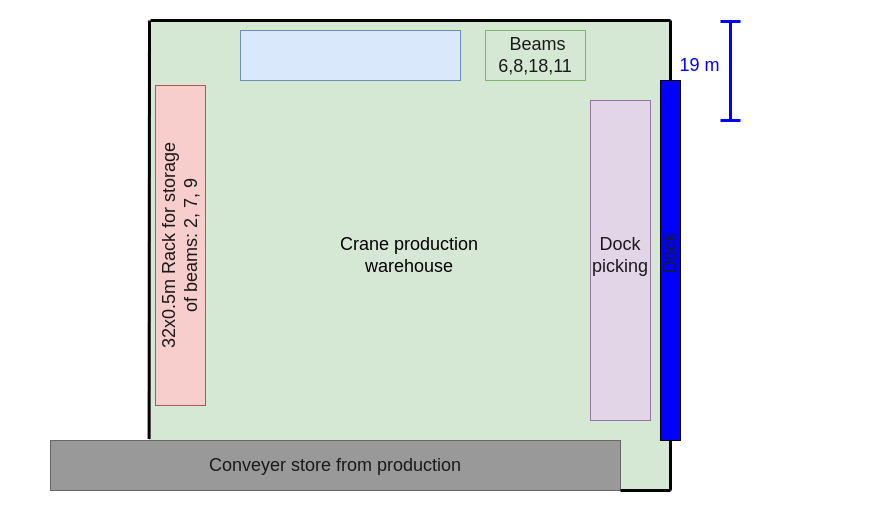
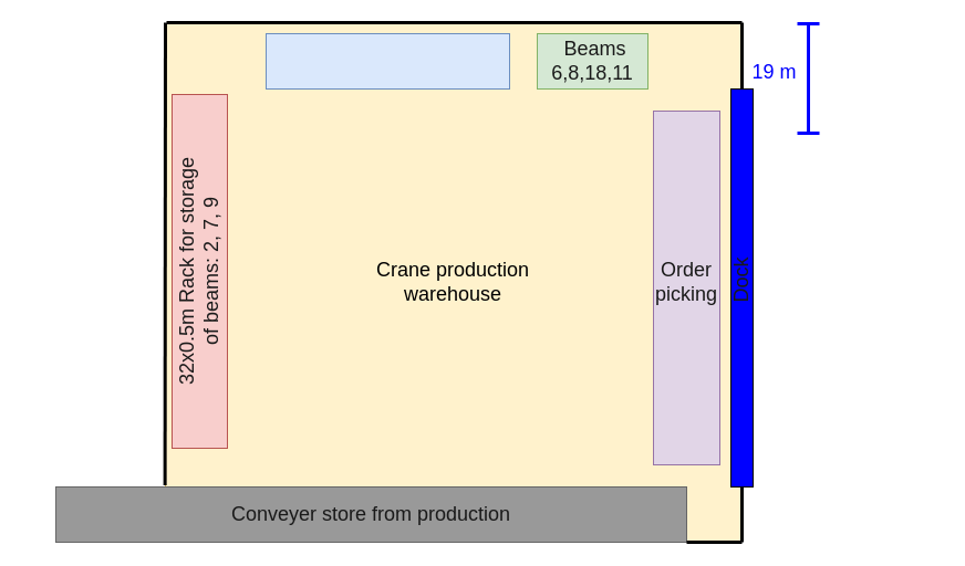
  <mxCell id="0" />
  <mxCell id="1" parent="0" />
- <mxCell id="2" value="Crane production &lt;br&gt;warehouse" style="rounded=0;whiteSpace=wrap;html=1;fontSize=18;fillColor=#d5e8d4;strokeColor=#d6b656;" vertex="1" parent="1"><mxGeometry x="149" y="21" width="520" height="468" as="geometry" /></mxCell>
+ <mxCell id="2" value="Crane production &lt;br&gt;warehouse" style="rounded=0;whiteSpace=wrap;html=1;fontSize=18;fillColor=#fff2cc;strokeColor=#d6b656;" vertex="1" parent="1"><mxGeometry x="149" y="21" width="520" height="468" as="geometry" /></mxCell>
  <mxCell id="3" value="" style="rounded=0;whiteSpace=wrap;html=1;rotation=90;fillColor=#f8cecc;strokeColor=#b85450;" vertex="1" parent="1"><mxGeometry x="20" y="220" width="320" height="50" as="geometry" /></mxCell>
  <mxCell id="4" value="" style="rounded=0;whiteSpace=wrap;html=1;fillColor=#dae8fc;strokeColor=#6c8ebf;" vertex="1" parent="1"><mxGeometry x="240" y="30" width="220" height="50" as="geometry" /></mxCell>
  <mxCell id="5" value="" style="rounded=0;whiteSpace=wrap;html=1;fillColor=#d5e8d4;strokeColor=#82b366;" vertex="1" parent="1"><mxGeometry x="485" y="30" width="100" height="50" as="geometry" /></mxCell>
  <mxCell id="6" value="&lt;font style=&quot;font-size: 18px&quot; color=&quot;#1a1a1a&quot;&gt;Conveyer store from production&lt;/font&gt;" style="rounded=0;whiteSpace=wrap;html=1;fillColor=#999999;fontColor=#333333;strokeColor=#666666;" vertex="1" parent="1"><mxGeometry y="440" width="570" height="50" as="geometry" x="50" /></mxCell>
  <mxCell id="7" value="" style="rounded=0;whiteSpace=wrap;html=1;rotation=90;fillColor=#0000FF;" vertex="1" parent="1"><mxGeometry x="490" y="250" width="360" height="20" as="geometry" /></mxCell>
  <mxCell id="8" value="32x0.5m Rack&amp;nbsp;for storage of beams: 2, 7,&amp;nbsp;9" style="text;html=1;strokeColor=none;fillColor=none;align=center;verticalAlign=middle;whiteSpace=wrap;rounded=0;fontSize=18;fontColor=#1A1A1A;rotation=-90;" vertex="1" parent="1"><mxGeometry x="70" y="230" width="220" height="30" as="geometry" /></mxCell>
  <mxCell id="9" value="&amp;nbsp;Beams 6,8,18,11" style="text;html=1;strokeColor=none;fillColor=none;align=center;verticalAlign=middle;whiteSpace=wrap;rounded=0;fontSize=18;fontColor=#1A1A1A;" vertex="1" parent="1"><mxGeometry x="470" y="40" width="130" height="30" as="geometry" /></mxCell>
  <mxCell id="10" value="Dock" style="text;html=1;strokeColor=none;fillColor=none;align=center;verticalAlign=middle;whiteSpace=wrap;rounded=0;fontSize=18;fontColor=#1A1A1A;rotation=-90;" vertex="1" parent="1"><mxGeometry x="630" y="230" width="80" height="45.9" as="geometry" /></mxCell>
  <mxCell id="11" value="" style="endArrow=none;html=1;rounded=0;fontSize=18;fontColor=#1A1A1A;exitX=0.173;exitY=-0.028;exitDx=0;exitDy=0;exitPerimeter=0;strokeWidth=3;" edge="1" parent="1" source="6"><mxGeometry width="50" height="50" relative="1" as="geometry"><mxPoint x="110" y="450" as="sourcePoint" /><mxPoint x="149" y="20" as="targetPoint" /></mxGeometry></mxCell>
  <mxCell id="12" value="" style="endArrow=none;html=1;rounded=0;fontSize=18;fontColor=#1A1A1A;strokeWidth=3;" edge="1" parent="1"><mxGeometry width="50" height="50" relative="1" as="geometry"><mxPoint x="150" y="20" as="sourcePoint" /><mxPoint x="670" y="20" as="targetPoint" /></mxGeometry></mxCell>
  <mxCell id="13" value="" style="endArrow=none;html=1;rounded=0;fontSize=18;fontColor=#1A1A1A;exitX=1;exitY=1;exitDx=0;exitDy=0;strokeWidth=3;" edge="1" parent="1" source="6"><mxGeometry width="50" height="50" relative="1" as="geometry"><mxPoint x="240" y="550" as="sourcePoint" /><mxPoint x="670" y="490" as="targetPoint" /></mxGeometry></mxCell>
  <mxCell id="14" value="" style="endArrow=none;html=1;rounded=0;fontSize=18;fontColor=#1A1A1A;entryX=1;entryY=0.5;entryDx=0;entryDy=0;strokeWidth=3;" edge="1" parent="1" target="7"><mxGeometry width="50" height="50" relative="1" as="geometry"><mxPoint x="670" y="490" as="sourcePoint" /><mxPoint x="730" y="510" as="targetPoint" /></mxGeometry></mxCell>
  <mxCell id="15" value="" style="endArrow=none;html=1;rounded=0;fontSize=18;fontColor=#1A1A1A;strokeWidth=3;" edge="1" parent="1"><mxGeometry width="50" height="50" relative="1" as="geometry"><mxPoint x="670" y="80" as="sourcePoint" /><mxPoint x="670" y="20" as="targetPoint" /></mxGeometry></mxCell>
  <mxCell id="16" value="" style="endArrow=none;html=1;rounded=0;fontSize=18;fontColor=#1A1A1A;strokeWidth=3;strokeColor=#0000FF;" edge="1" parent="1"><mxGeometry width="50" height="50" relative="1" as="geometry"><mxPoint x="730" y="120" as="sourcePoint" /><mxPoint x="730" y="20" as="targetPoint" /></mxGeometry></mxCell>
  <mxCell id="17" value="" style="endArrow=none;html=1;rounded=0;fontSize=18;fontColor=#1A1A1A;strokeWidth=3;strokeColor=#0000FF;" edge="1" parent="1"><mxGeometry width="50" height="50" relative="1" as="geometry"><mxPoint x="720" y="21" as="sourcePoint" /><mxPoint x="740" y="21" as="targetPoint" /></mxGeometry></mxCell>
  <mxCell id="18" value="" style="endArrow=none;html=1;rounded=0;fontSize=18;fontColor=#1A1A1A;strokeWidth=3;strokeColor=#0000FF;" edge="1" parent="1"><mxGeometry width="50" height="50" relative="1" as="geometry"><mxPoint x="720" y="120" as="sourcePoint" /><mxPoint x="740" y="120" as="targetPoint" /></mxGeometry></mxCell>
  <mxCell id="19" value="&lt;font color=&quot;#0000ff&quot;&gt;19 m&lt;/font&gt;" style="text;html=1;align=center;verticalAlign=middle;resizable=0;points=[];autosize=1;strokeColor=none;fillColor=none;fontSize=18;fontColor=#1A1A1A;" vertex="1" parent="1"><mxGeometry x="669" y="50" width="60" height="30" as="geometry" /></mxCell>
  <mxCell id="20" value="" style="rounded=0;whiteSpace=wrap;html=1;fontSize=18;fillColor=#e1d5e7;rotation=90;strokeColor=#9673a6;" vertex="1" parent="1"><mxGeometry x="460" y="230" width="320" height="60" as="geometry" /></mxCell>
- <mxCell id="21" value="Dock picking" style="text;html=1;strokeColor=none;fillColor=none;align=center;verticalAlign=middle;whiteSpace=wrap;rounded=0;fontSize=18;fontColor=#1A1A1A;" vertex="1" parent="1"><mxGeometry x="590" y="240" width="60" height="30" as="geometry" /></mxCell>
+ <mxCell id="21" value="Order picking" style="text;html=1;strokeColor=none;fillColor=none;align=center;verticalAlign=middle;whiteSpace=wrap;rounded=0;fontSize=18;fontColor=#1A1A1A;" vertex="1" parent="1"><mxGeometry x="590" y="240" width="60" height="30" as="geometry" /></mxCell>
